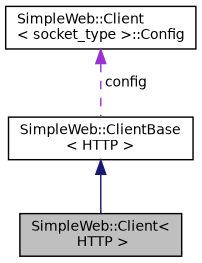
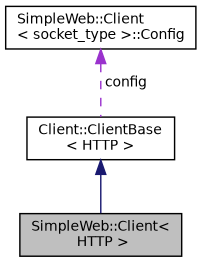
  digraph {
    node [color=black fillcolor=white fontname=Helvetica fontsize=10 shape=record style=filled]
    edge [dir=back fontname=Helvetica fontsize=10 labelfontname=Helvetica labelfontsize=10]
    n1 [fillcolor=grey75 fontcolor=black height=0.2 label="SimpleWeb::Client\<\l HTTP \>" width=0.4]
-   n2 [height=0.2 label="SimpleWeb::ClientBase\l\< HTTP \>" width=0.4]
+   n2 [height=0.2 label="Client::ClientBase\l\< HTTP \>" width=0.4]
    n3 [height=0.2 label="SimpleWeb::Client\l\< socket_type \>::Config" width=0.4]
    n2 -> n1 [color=midnightblue style=solid]
    n3 -> n2 [color=darkorchid3 label=" config" style=dashed]
  }
